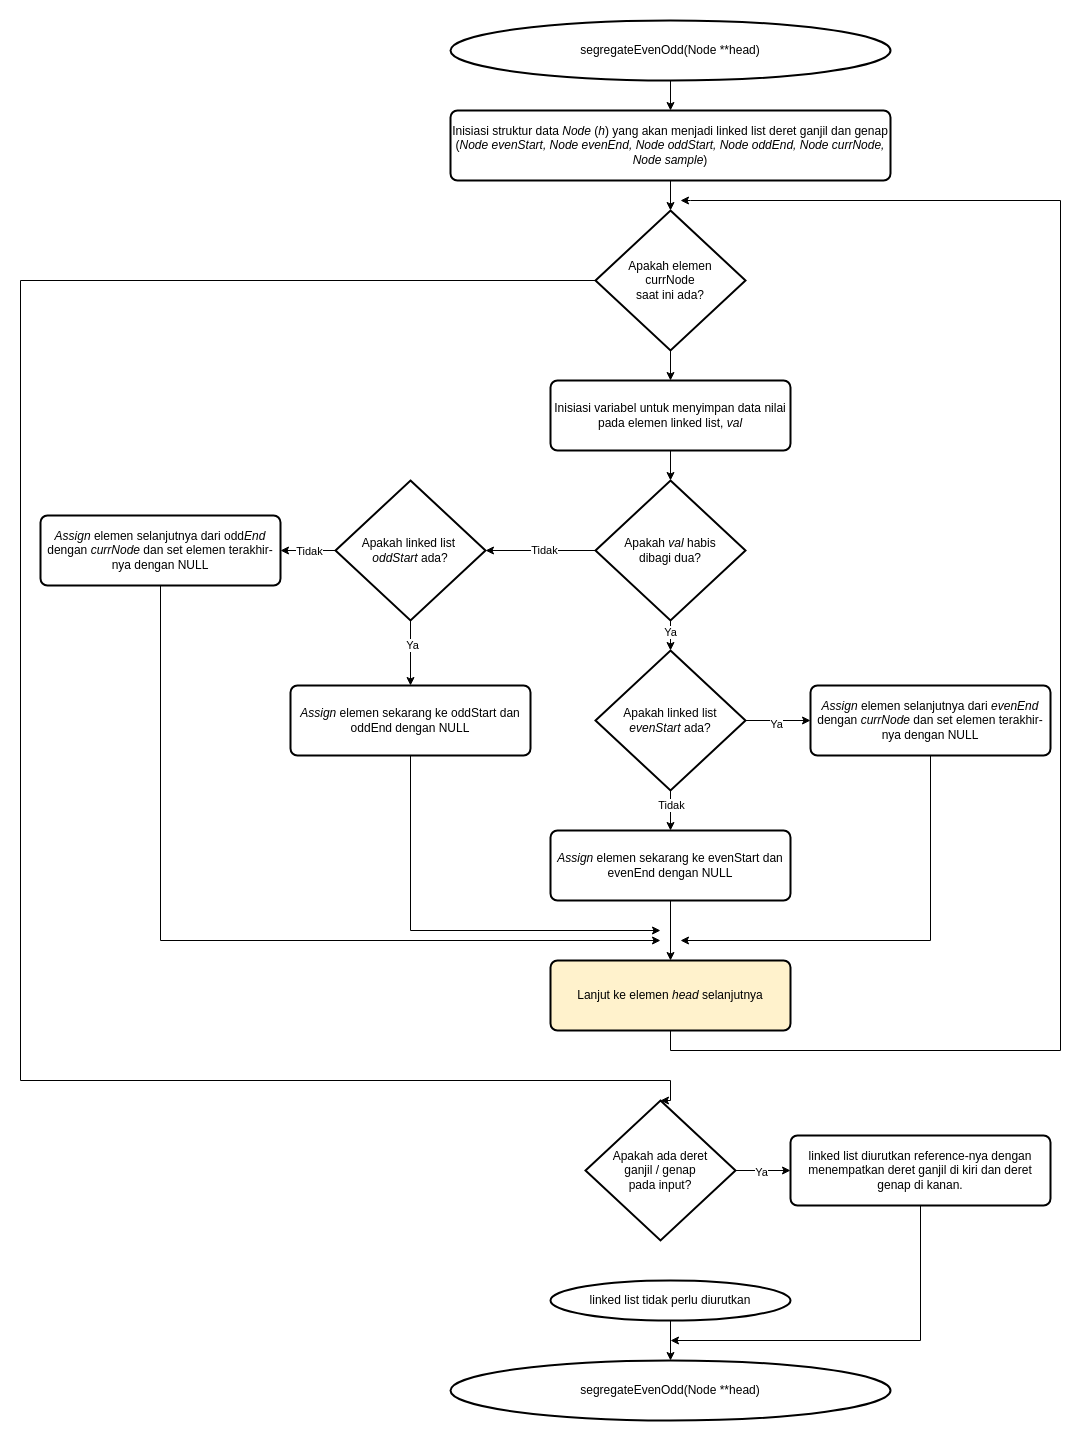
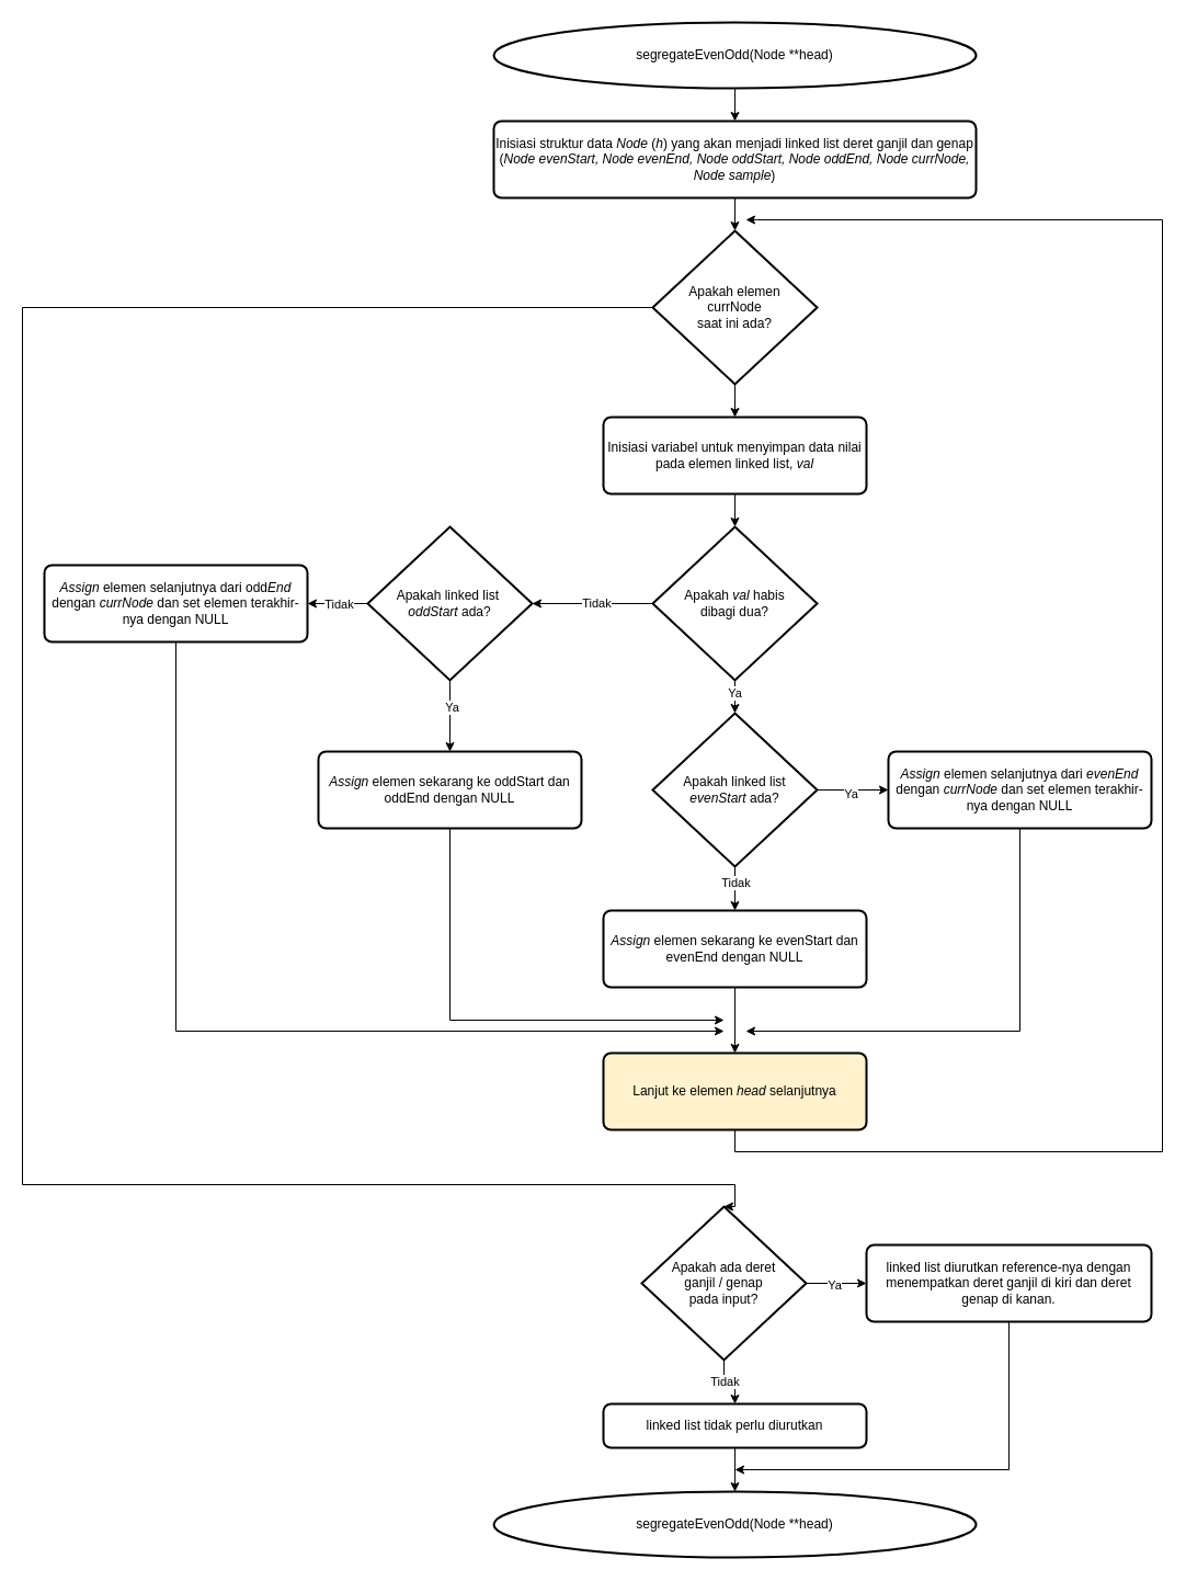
  <mxCell id="0" />
  <mxCell id="1" parent="0" />
  <mxCell id="2" style="edgeStyle=orthogonalEdgeStyle;rounded=0;orthogonalLoop=1;jettySize=auto;html=1;exitX=0.5;exitY=1;exitDx=0;exitDy=0;exitPerimeter=0;entryX=0.5;entryY=0;entryDx=0;entryDy=0;" parent="1" source="3" target="4" edge="1"><mxGeometry relative="1" as="geometry" /></mxCell>
  <mxCell id="3" value="segregateEvenOdd(Node **head)" style="strokeWidth=2;html=1;shape=mxgraph.flowchart.start_1;whiteSpace=wrap;" parent="1" vertex="1"><mxGeometry x="450" y="20" width="440" height="60" as="geometry" /></mxCell>
  <mxCell id="4" value="Inisiasi struktur data &lt;i&gt;Node&lt;/i&gt;&amp;nbsp;(&lt;i&gt;h&lt;/i&gt;) yang akan menjadi linked list deret ganjil dan genap&lt;br&gt;(&lt;i&gt;Node evenStart, Node evenEnd, Node oddStart, Node oddEnd, Node currNode, Node sample&lt;/i&gt;)" style="rounded=1;whiteSpace=wrap;html=1;absoluteArcSize=1;arcSize=14;strokeWidth=2;" parent="1" vertex="1"><mxGeometry x="450" y="110" width="440" height="70" as="geometry" /></mxCell>
  <mxCell id="5" value="Inisiasi variabel untuk menyimpan data nilai pada elemen linked list, &lt;i&gt;val&lt;/i&gt;" style="rounded=1;whiteSpace=wrap;html=1;absoluteArcSize=1;arcSize=14;strokeWidth=2;" vertex="1" parent="1"><mxGeometry x="550" y="380" width="240" height="70" as="geometry" /></mxCell>
  <mxCell id="6" style="edgeStyle=orthogonalEdgeStyle;rounded=0;orthogonalLoop=1;jettySize=auto;html=1;exitX=0.5;exitY=1;exitDx=0;exitDy=0;exitPerimeter=0;entryX=0.5;entryY=0;entryDx=0;entryDy=0;" edge="1" parent="1" source="7" target="5"><mxGeometry relative="1" as="geometry" /></mxCell>
  <mxCell id="7" value="Apakah elemen &lt;br&gt;currNode &lt;br&gt;saat ini ada?" style="strokeWidth=2;html=1;shape=mxgraph.flowchart.decision;whiteSpace=wrap;" vertex="1" parent="1"><mxGeometry x="595" y="210" width="150" height="140" as="geometry" /></mxCell>
  <mxCell id="8" style="edgeStyle=orthogonalEdgeStyle;rounded=0;orthogonalLoop=1;jettySize=auto;html=1;exitX=0.5;exitY=1;exitDx=0;exitDy=0;entryX=0.5;entryY=0;entryDx=0;entryDy=0;entryPerimeter=0;" edge="1" parent="1" source="4" target="7"><mxGeometry relative="1" as="geometry" /></mxCell>
  <mxCell id="9" value="Apakah &lt;i&gt;val&lt;/i&gt;&amp;nbsp;habis &lt;br&gt;dibagi dua?" style="strokeWidth=2;html=1;shape=mxgraph.flowchart.decision;whiteSpace=wrap;" vertex="1" parent="1"><mxGeometry x="595" y="480" width="150" height="140" as="geometry" /></mxCell>
  <mxCell id="10" style="edgeStyle=orthogonalEdgeStyle;rounded=0;orthogonalLoop=1;jettySize=auto;html=1;exitX=0.5;exitY=1;exitDx=0;exitDy=0;entryX=0.5;entryY=0;entryDx=0;entryDy=0;entryPerimeter=0;" edge="1" parent="1" source="5" target="9"><mxGeometry relative="1" as="geometry" /></mxCell>
  <mxCell id="11" style="edgeStyle=orthogonalEdgeStyle;rounded=0;orthogonalLoop=1;jettySize=auto;html=1;exitX=0.5;exitY=1;exitDx=0;exitDy=0;exitPerimeter=0;entryX=0.5;entryY=0;entryDx=0;entryDy=0;" edge="1" parent="1" source="15" target="19"><mxGeometry relative="1" as="geometry" /></mxCell>
  <mxCell id="12" value="Tidak" style="edgeLabel;html=1;align=center;verticalAlign=middle;resizable=0;points=[];" vertex="1" connectable="0" parent="11"><mxGeometry x="-0.307" relative="1" as="geometry"><mxPoint as="offset" /></mxGeometry></mxCell>
  <mxCell id="13" style="edgeStyle=orthogonalEdgeStyle;rounded=0;orthogonalLoop=1;jettySize=auto;html=1;exitX=1;exitY=0.5;exitDx=0;exitDy=0;exitPerimeter=0;entryX=0;entryY=0.5;entryDx=0;entryDy=0;" edge="1" parent="1" source="15" target="21"><mxGeometry relative="1" as="geometry" /></mxCell>
  <mxCell id="14" value="Ya" style="edgeLabel;html=1;align=center;verticalAlign=middle;resizable=0;points=[];" vertex="1" connectable="0" parent="13"><mxGeometry x="-0.077" y="-3" relative="1" as="geometry"><mxPoint as="offset" /></mxGeometry></mxCell>
  <mxCell id="15" value="Apakah linked list&lt;i&gt; evenStart &lt;/i&gt;ada?" style="strokeWidth=2;html=1;shape=mxgraph.flowchart.decision;whiteSpace=wrap;" vertex="1" parent="1"><mxGeometry x="595" y="650" width="150" height="140" as="geometry" /></mxCell>
  <mxCell id="16" style="edgeStyle=orthogonalEdgeStyle;rounded=0;orthogonalLoop=1;jettySize=auto;html=1;exitX=0.5;exitY=1;exitDx=0;exitDy=0;exitPerimeter=0;entryX=0.5;entryY=0;entryDx=0;entryDy=0;entryPerimeter=0;" edge="1" parent="1"><mxGeometry relative="1" as="geometry"><mxPoint x="670" y="620" as="sourcePoint" /><mxPoint x="670" y="650" as="targetPoint" /></mxGeometry></mxCell>
  <mxCell id="17" value="Ya" style="edgeLabel;html=1;align=center;verticalAlign=middle;resizable=0;points=[];" vertex="1" connectable="0" parent="16"><mxGeometry x="-0.22" y="-3" relative="1" as="geometry"><mxPoint x="2" y="-1" as="offset" /></mxGeometry></mxCell>
  <mxCell id="18" style="edgeStyle=orthogonalEdgeStyle;rounded=0;orthogonalLoop=1;jettySize=auto;html=1;exitX=0.5;exitY=1;exitDx=0;exitDy=0;entryX=0.5;entryY=0;entryDx=0;entryDy=0;" edge="1" parent="1" source="19" target="23"><mxGeometry relative="1" as="geometry" /></mxCell>
  <mxCell id="19" value="&lt;i&gt;Assign &lt;/i&gt;elemen sekarang ke evenStart dan evenEnd dengan NULL" style="rounded=1;whiteSpace=wrap;html=1;absoluteArcSize=1;arcSize=14;strokeWidth=2;" vertex="1" parent="1"><mxGeometry x="550" y="830" width="240" height="70" as="geometry" /></mxCell>
  <mxCell id="20" style="edgeStyle=orthogonalEdgeStyle;rounded=0;orthogonalLoop=1;jettySize=auto;html=1;exitX=0.5;exitY=1;exitDx=0;exitDy=0;" edge="1" parent="1" source="21"><mxGeometry relative="1" as="geometry"><mxPoint x="680" y="940" as="targetPoint" /><Array as="points"><mxPoint x="930" y="940" /></Array></mxGeometry></mxCell>
  <mxCell id="21" value="&lt;i&gt;Assign &lt;/i&gt;elemen selanjutnya dari &lt;i&gt;evenEnd &lt;/i&gt;dengan &lt;i&gt;currNode &lt;/i&gt;dan set elemen terakhir-nya dengan NULL" style="rounded=1;whiteSpace=wrap;html=1;absoluteArcSize=1;arcSize=14;strokeWidth=2;" vertex="1" parent="1"><mxGeometry x="810" y="685" width="240" height="70" as="geometry" /></mxCell>
  <mxCell id="22" style="edgeStyle=orthogonalEdgeStyle;rounded=0;orthogonalLoop=1;jettySize=auto;html=1;exitX=0.5;exitY=1;exitDx=0;exitDy=0;" edge="1" parent="1" source="23"><mxGeometry relative="1" as="geometry"><mxPoint x="680" y="200" as="targetPoint" /><Array as="points"><mxPoint x="670" y="1050" /><mxPoint x="1060" y="1050" /><mxPoint x="1060" y="200" /><mxPoint x="690" y="200" /></Array></mxGeometry></mxCell>
  <mxCell id="23" value="Lanjut ke elemen &lt;i&gt;head&lt;/i&gt;&amp;nbsp;selanjutnya" style="rounded=1;whiteSpace=wrap;html=1;absoluteArcSize=1;arcSize=14;strokeWidth=2;fillColor=#fff2cc;" vertex="1" parent="1"><mxGeometry x="550" y="960" width="240" height="70" as="geometry" /></mxCell>
  <mxCell id="24" style="edgeStyle=orthogonalEdgeStyle;rounded=0;orthogonalLoop=1;jettySize=auto;html=1;exitX=0.5;exitY=1;exitDx=0;exitDy=0;" edge="1" parent="1" source="25"><mxGeometry relative="1" as="geometry"><mxPoint x="660" y="930" as="targetPoint" /><Array as="points"><mxPoint x="410" y="930" /></Array></mxGeometry></mxCell>
  <mxCell id="25" value="&lt;i&gt;Assign &lt;/i&gt;elemen sekarang ke oddStart dan oddEnd dengan NULL" style="rounded=1;whiteSpace=wrap;html=1;absoluteArcSize=1;arcSize=14;strokeWidth=2;" vertex="1" parent="1"><mxGeometry x="290" y="685" width="240" height="70" as="geometry" /></mxCell>
  <mxCell id="26" style="edgeStyle=orthogonalEdgeStyle;rounded=0;orthogonalLoop=1;jettySize=auto;html=1;exitX=0.5;exitY=1;exitDx=0;exitDy=0;exitPerimeter=0;entryX=0.5;entryY=0;entryDx=0;entryDy=0;" edge="1" parent="1" source="30" target="25"><mxGeometry relative="1" as="geometry" /></mxCell>
  <mxCell id="27" value="Ya" style="edgeLabel;html=1;align=center;verticalAlign=middle;resizable=0;points=[];" vertex="1" connectable="0" parent="26"><mxGeometry x="-0.266" y="1" relative="1" as="geometry"><mxPoint as="offset" /></mxGeometry></mxCell>
  <mxCell id="28" style="edgeStyle=orthogonalEdgeStyle;rounded=0;orthogonalLoop=1;jettySize=auto;html=1;exitX=0;exitY=0.5;exitDx=0;exitDy=0;exitPerimeter=0;entryX=1;entryY=0.5;entryDx=0;entryDy=0;" edge="1" parent="1" source="30" target="34"><mxGeometry relative="1" as="geometry" /></mxCell>
  <mxCell id="29" value="Tidak" style="edgeLabel;html=1;align=center;verticalAlign=middle;resizable=0;points=[];" vertex="1" connectable="0" parent="28"><mxGeometry x="-0.036" relative="1" as="geometry"><mxPoint as="offset" /></mxGeometry></mxCell>
  <mxCell id="30" value="Apakah linked list&lt;i&gt;&amp;nbsp;&lt;br&gt;oddStart &lt;/i&gt;ada?" style="strokeWidth=2;html=1;shape=mxgraph.flowchart.decision;whiteSpace=wrap;" vertex="1" parent="1"><mxGeometry x="335" y="480" width="150" height="140" as="geometry" /></mxCell>
  <mxCell id="31" style="edgeStyle=orthogonalEdgeStyle;rounded=0;orthogonalLoop=1;jettySize=auto;html=1;exitX=0;exitY=0.5;exitDx=0;exitDy=0;exitPerimeter=0;entryX=1;entryY=0.5;entryDx=0;entryDy=0;entryPerimeter=0;" edge="1" parent="1" source="9" target="30"><mxGeometry relative="1" as="geometry" /></mxCell>
  <mxCell id="32" value="Tidak" style="edgeLabel;html=1;align=center;verticalAlign=middle;resizable=0;points=[];" vertex="1" connectable="0" parent="31"><mxGeometry x="-0.051" y="-1" relative="1" as="geometry"><mxPoint as="offset" /></mxGeometry></mxCell>
  <mxCell id="33" style="edgeStyle=orthogonalEdgeStyle;rounded=0;orthogonalLoop=1;jettySize=auto;html=1;exitX=0.5;exitY=1;exitDx=0;exitDy=0;" edge="1" parent="1" source="34"><mxGeometry relative="1" as="geometry"><mxPoint x="660" y="940" as="targetPoint" /><Array as="points"><mxPoint x="160" y="940" /></Array></mxGeometry></mxCell>
  <mxCell id="34" value="&lt;i&gt;Assign &lt;/i&gt;elemen selanjutnya dari odd&lt;i&gt;End &lt;/i&gt;dengan &lt;i&gt;currNode &lt;/i&gt;dan set elemen terakhir-nya dengan NULL" style="rounded=1;whiteSpace=wrap;html=1;absoluteArcSize=1;arcSize=14;strokeWidth=2;" vertex="1" parent="1"><mxGeometry x="40" y="515" width="240" height="70" as="geometry" /></mxCell>
- <mxCell id="35" value="linked list tidak perlu diurutkan" style="ellipse;whiteSpace=wrap;html=1;absoluteArcSize=1;arcSize=14;strokeWidth=2;" vertex="1" parent="1"><mxGeometry x="550" y="1280" width="240" height="40" as="geometry" /></mxCell>
+ <mxCell id="35" value="linked list tidak perlu diurutkan" style="rounded=1;whiteSpace=wrap;html=1;absoluteArcSize=1;arcSize=14;strokeWidth=2;" vertex="1" parent="1"><mxGeometry x="550" y="1280" width="240" height="40" as="geometry" /></mxCell>
+ <mxCell id="36" style="edgeStyle=orthogonalEdgeStyle;rounded=0;orthogonalLoop=1;jettySize=auto;html=1;exitX=0.5;exitY=1;exitDx=0;exitDy=0;exitPerimeter=0;entryX=0.5;entryY=0;entryDx=0;entryDy=0;" edge="1" parent="1" source="40" target="35"><mxGeometry relative="1" as="geometry" /></mxCell>
+ <mxCell id="37" value="Tidak" style="edgeLabel;html=1;align=center;verticalAlign=middle;resizable=0;points=[];" vertex="1" connectable="0" parent="36"><mxGeometry x="-0.189" y="1" relative="1" as="geometry"><mxPoint as="offset" /></mxGeometry></mxCell>
  <mxCell id="38" style="edgeStyle=orthogonalEdgeStyle;rounded=0;orthogonalLoop=1;jettySize=auto;html=1;exitX=1;exitY=0.5;exitDx=0;exitDy=0;exitPerimeter=0;entryX=0;entryY=0.5;entryDx=0;entryDy=0;" edge="1" parent="1" source="40" target="43"><mxGeometry relative="1" as="geometry" /></mxCell>
  <mxCell id="39" value="Ya" style="edgeLabel;html=1;align=center;verticalAlign=middle;resizable=0;points=[];" vertex="1" connectable="0" parent="38"><mxGeometry x="-0.096" y="-1" relative="1" as="geometry"><mxPoint as="offset" /></mxGeometry></mxCell>
  <mxCell id="40" value="Apakah ada deret &lt;br&gt;ganjil / genap &lt;br&gt;pada input?" style="strokeWidth=2;html=1;shape=mxgraph.flowchart.decision;whiteSpace=wrap;" vertex="1" parent="1"><mxGeometry x="585" y="1100" width="150" height="140" as="geometry" /></mxCell>
  <mxCell id="41" style="edgeStyle=orthogonalEdgeStyle;rounded=0;orthogonalLoop=1;jettySize=auto;html=1;exitX=0;exitY=0.5;exitDx=0;exitDy=0;exitPerimeter=0;entryX=0.5;entryY=0;entryDx=0;entryDy=0;entryPerimeter=0;" edge="1" parent="1" source="7" target="40"><mxGeometry relative="1" as="geometry"><Array as="points"><mxPoint x="20" y="280" /><mxPoint x="20" y="1080" /><mxPoint x="670" y="1080" /></Array></mxGeometry></mxCell>
  <mxCell id="42" style="edgeStyle=orthogonalEdgeStyle;rounded=0;orthogonalLoop=1;jettySize=auto;html=1;exitX=0.5;exitY=1;exitDx=0;exitDy=0;" edge="1" parent="1" source="43"><mxGeometry relative="1" as="geometry"><mxPoint x="670" y="1340" as="targetPoint" /><Array as="points"><mxPoint x="920" y="1340" /></Array></mxGeometry></mxCell>
  <mxCell id="43" value="linked list diurutkan reference-nya dengan menempatkan deret ganjil di kiri dan deret genap di kanan." style="rounded=1;whiteSpace=wrap;html=1;absoluteArcSize=1;arcSize=14;strokeWidth=2;" vertex="1" parent="1"><mxGeometry x="790" y="1135" width="260" height="70" as="geometry" /></mxCell>
  <mxCell id="44" value="segregateEvenOdd(Node **head)" style="strokeWidth=2;html=1;shape=mxgraph.flowchart.start_1;whiteSpace=wrap;" vertex="1" parent="1"><mxGeometry x="450" y="1360" width="440" height="60" as="geometry" /></mxCell>
  <mxCell id="45" style="edgeStyle=orthogonalEdgeStyle;rounded=0;orthogonalLoop=1;jettySize=auto;html=1;exitX=0.5;exitY=1;exitDx=0;exitDy=0;entryX=0.5;entryY=0;entryDx=0;entryDy=0;entryPerimeter=0;" edge="1" parent="1" source="35" target="44"><mxGeometry relative="1" as="geometry" /></mxCell>
